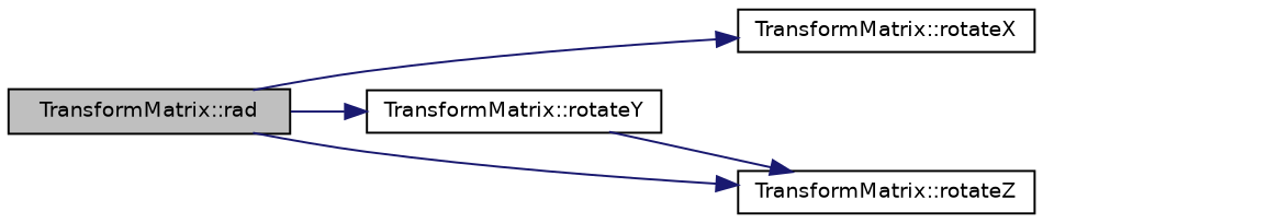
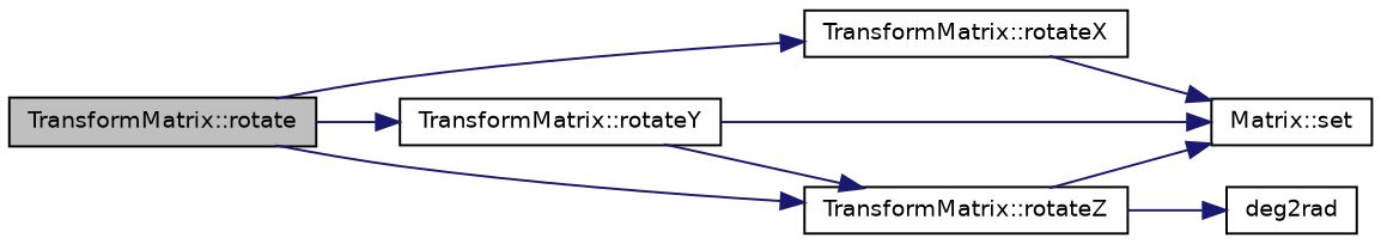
  digraph {
    rankdir=LR
    node [color=black fillcolor=white fontname=Helvetica fontsize=10 shape=record style=filled]
    edge [color=midnightblue fontname=Helvetica fontsize=10 labelfontname=Helvetica labelfontsize=10 style=solid]
-   n1 [fillcolor=grey75 fontcolor=black height=0.2 label="TransformMatrix::rad" width=0.4]
+   n1 [fillcolor=grey75 fontcolor=black height=0.2 label="TransformMatrix::rotate" width=0.4]
    n2 [height=0.2 label="TransformMatrix::rotateX" width=0.4]
    n3 [height=0.2 label="TransformMatrix::rotateY" width=0.4]
    n4 [height=0.2 label="TransformMatrix::rotateZ" width=0.4]
+   n5 [height=0.2 label="Matrix::set" width=0.4]
+   n6 [height=0.2 label=deg2rad width=0.4]
    n1 -> n2
    n1 -> n3
    n1 -> n4
+   n2 -> n5
    n3 -> n4
+   n3 -> n5
+   n4 -> n5
+   n4 -> n6
  }
